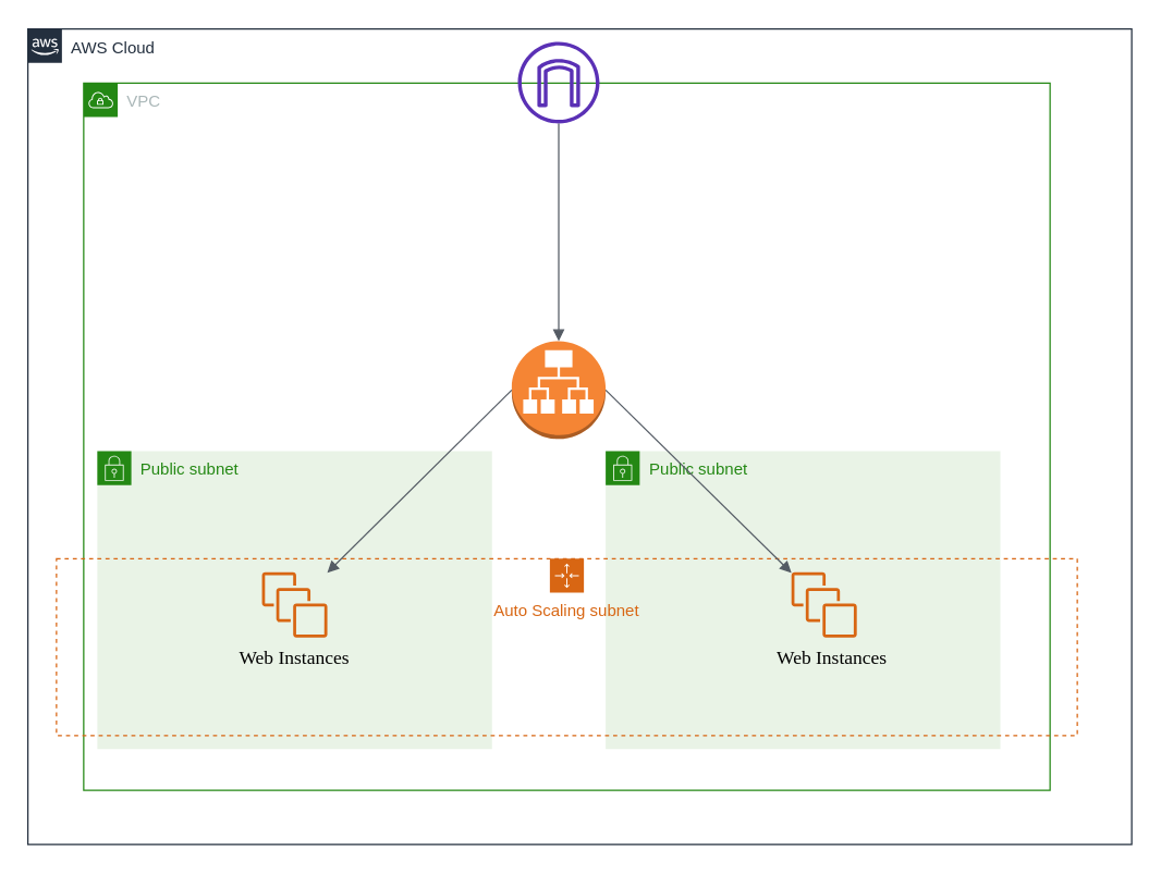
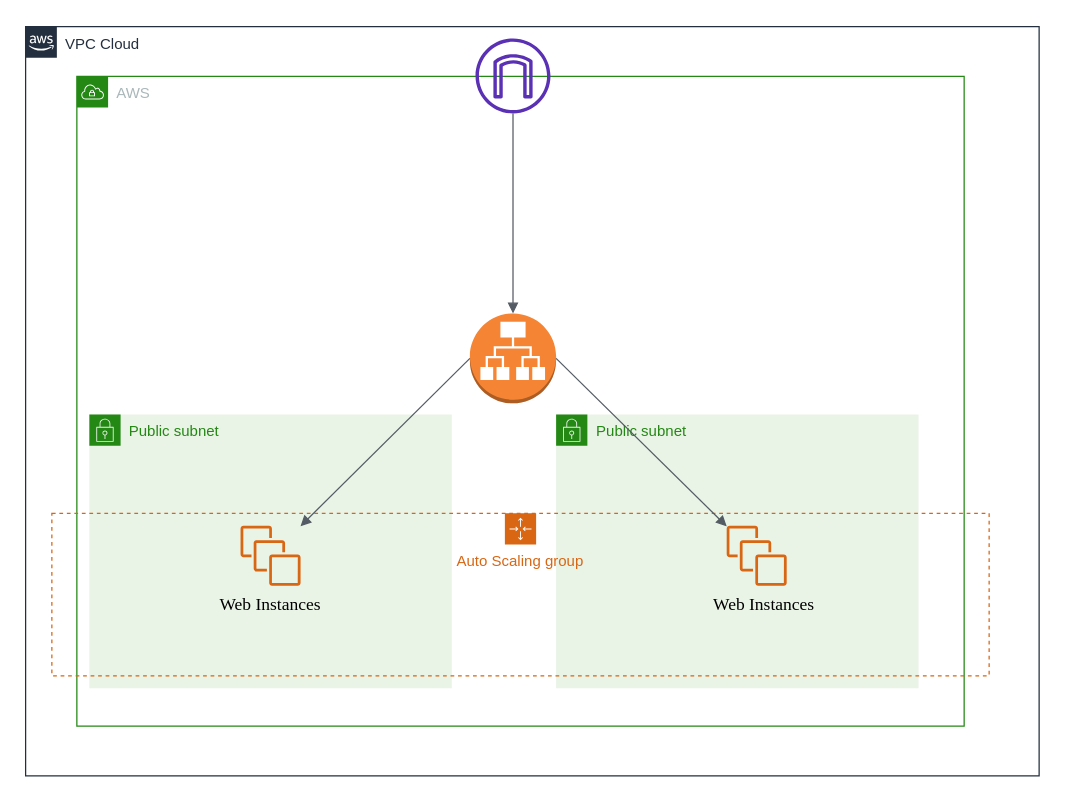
  <mxCell id="0" />
  <mxCell id="1" parent="0" />
  <mxCell id="2" value="Public subnet" style="points=[[0,0],[0.25,0],[0.5,0],[0.75,0],[1,0],[1,0.25],[1,0.5],[1,0.75],[1,1],[0.75,1],[0.5,1],[0.25,1],[0,1],[0,0.75],[0,0.5],[0,0.25]];outlineConnect=0;gradientColor=none;html=1;whiteSpace=wrap;fontSize=12;fontStyle=0;shape=mxgraph.aws4.group;grIcon=mxgraph.aws4.group_security_group;grStroke=0;strokeColor=#248814;fillColor=#E9F3E6;verticalAlign=top;align=left;spacingLeft=30;fontColor=#248814;dashed=0;" vertex="1" parent="1"><mxGeometry x="444.5" y="331" width="290" height="219" as="geometry" /></mxCell>
  <mxCell id="3" value="Public subnet" style="points=[[0,0],[0.25,0],[0.5,0],[0.75,0],[1,0],[1,0.25],[1,0.5],[1,0.75],[1,1],[0.75,1],[0.5,1],[0.25,1],[0,1],[0,0.75],[0,0.5],[0,0.25]];outlineConnect=0;gradientColor=none;html=1;whiteSpace=wrap;fontSize=12;fontStyle=0;shape=mxgraph.aws4.group;grIcon=mxgraph.aws4.group_security_group;grStroke=0;strokeColor=#248814;fillColor=#E9F3E6;verticalAlign=top;align=left;spacingLeft=30;fontColor=#248814;dashed=0;" vertex="1" parent="1"><mxGeometry x="71" y="331" width="290" height="219" as="geometry" /></mxCell>
- <mxCell id="4" value="AWS Cloud" style="points=[[0,0],[0.25,0],[0.5,0],[0.75,0],[1,0],[1,0.25],[1,0.5],[1,0.75],[1,1],[0.75,1],[0.5,1],[0.25,1],[0,1],[0,0.75],[0,0.5],[0,0.25]];outlineConnect=0;gradientColor=none;html=1;whiteSpace=wrap;fontSize=12;fontStyle=0;shape=mxgraph.aws4.group;grIcon=mxgraph.aws4.group_aws_cloud_alt;strokeColor=#232F3E;fillColor=none;verticalAlign=top;align=left;spacingLeft=30;fontColor=#232F3E;dashed=0;labelBackgroundColor=#ffffff;" parent="1" vertex="1"><mxGeometry x="20" y="20.5" width="811" height="599.5" as="geometry" /></mxCell>
- <mxCell id="5" value="VPC" style="points=[[0,0],[0.25,0],[0.5,0],[0.75,0],[1,0],[1,0.25],[1,0.5],[1,0.75],[1,1],[0.75,1],[0.5,1],[0.25,1],[0,1],[0,0.75],[0,0.5],[0,0.25]];outlineConnect=0;gradientColor=none;html=1;whiteSpace=wrap;fontSize=12;fontStyle=0;shape=mxgraph.aws4.group;grIcon=mxgraph.aws4.group_vpc;strokeColor=#248814;fillColor=none;verticalAlign=top;align=left;spacingLeft=30;fontColor=#AAB7B8;dashed=0;" vertex="1" parent="1"><mxGeometry x="61" y="60.25" width="710" height="520" as="geometry" /></mxCell>
+ <mxCell id="4" value="VPC Cloud" style="points=[[0,0],[0.25,0],[0.5,0],[0.75,0],[1,0],[1,0.25],[1,0.5],[1,0.75],[1,1],[0.75,1],[0.5,1],[0.25,1],[0,1],[0,0.75],[0,0.5],[0,0.25]];outlineConnect=0;gradientColor=none;html=1;whiteSpace=wrap;fontSize=12;fontStyle=0;shape=mxgraph.aws4.group;grIcon=mxgraph.aws4.group_aws_cloud_alt;strokeColor=#232F3E;fillColor=none;verticalAlign=top;align=left;spacingLeft=30;fontColor=#232F3E;dashed=0;labelBackgroundColor=#ffffff;" parent="1" vertex="1"><mxGeometry x="20" y="20.5" width="811" height="599.5" as="geometry" /></mxCell>
+ <mxCell id="5" value="AWS" style="points=[[0,0],[0.25,0],[0.5,0],[0.75,0],[1,0],[1,0.25],[1,0.5],[1,0.75],[1,1],[0.75,1],[0.5,1],[0.25,1],[0,1],[0,0.75],[0,0.5],[0,0.25]];outlineConnect=0;gradientColor=none;html=1;whiteSpace=wrap;fontSize=12;fontStyle=0;shape=mxgraph.aws4.group;grIcon=mxgraph.aws4.group_vpc;strokeColor=#248814;fillColor=none;verticalAlign=top;align=left;spacingLeft=30;fontColor=#AAB7B8;dashed=0;" vertex="1" parent="1"><mxGeometry x="61" y="60.25" width="710" height="520" as="geometry" /></mxCell>
  <mxCell id="6" value="" style="outlineConnect=0;fontColor=#232F3E;gradientColor=none;fillColor=#5A30B5;strokeColor=none;dashed=0;verticalLabelPosition=bottom;verticalAlign=top;align=center;html=1;fontSize=12;fontStyle=0;aspect=fixed;pointerEvents=1;shape=mxgraph.aws4.internet_gateway;" vertex="1" parent="1"><mxGeometry x="380" y="30" width="60" height="60" as="geometry" /></mxCell>
  <mxCell id="7" value="" style="outlineConnect=0;dashed=0;verticalLabelPosition=bottom;verticalAlign=top;align=center;html=1;shape=mxgraph.aws3.application_load_balancer;fillColor=#F58534;gradientColor=none;" vertex="1" parent="1"><mxGeometry x="375.5" y="250" width="69" height="72" as="geometry" /></mxCell>
  <mxCell id="8" value="" style="outlineConnect=0;fontColor=#232F3E;gradientColor=none;fillColor=#D86613;strokeColor=none;dashed=0;verticalLabelPosition=bottom;verticalAlign=top;align=center;html=1;fontSize=12;fontStyle=0;aspect=fixed;pointerEvents=1;shape=mxgraph.aws4.instances;" vertex="1" parent="1"><mxGeometry x="581" y="420" width="48" height="48" as="geometry" /></mxCell>
  <mxCell id="9" value="" style="outlineConnect=0;fontColor=#232F3E;gradientColor=none;fillColor=#D86613;strokeColor=none;dashed=0;verticalLabelPosition=bottom;verticalAlign=top;align=center;html=1;fontSize=12;fontStyle=0;aspect=fixed;pointerEvents=1;shape=mxgraph.aws4.instances;" vertex="1" parent="1"><mxGeometry x="192" y="420" width="48" height="48" as="geometry" /></mxCell>
  <mxCell id="10" value="Web Instances" style="text;html=1;strokeColor=none;fillColor=none;align=center;verticalAlign=middle;whiteSpace=wrap;rounded=0;fontFamily=Times New Roman;fontSize=14;" vertex="1" parent="1"><mxGeometry x="126" y="468" width="180" height="32" as="geometry" /></mxCell>
- <mxCell id="11" value="Auto Scaling subnet" style="points=[[0,0],[0.25,0],[0.5,0],[0.75,0],[1,0],[1,0.25],[1,0.5],[1,0.75],[1,1],[0.75,1],[0.5,1],[0.25,1],[0,1],[0,0.75],[0,0.5],[0,0.25]];outlineConnect=0;gradientColor=none;html=1;whiteSpace=wrap;fontSize=12;fontStyle=0;shape=mxgraph.aws4.groupCenter;grIcon=mxgraph.aws4.group_auto_scaling_group;grStroke=1;strokeColor=#D86613;fillColor=none;verticalAlign=top;align=center;fontColor=#D86613;dashed=1;spacingTop=25;" vertex="1" parent="1"><mxGeometry x="41" y="410" width="750" height="130" as="geometry" /></mxCell>
+ <mxCell id="11" value="Auto Scaling group" style="points=[[0,0],[0.25,0],[0.5,0],[0.75,0],[1,0],[1,0.25],[1,0.5],[1,0.75],[1,1],[0.75,1],[0.5,1],[0.25,1],[0,1],[0,0.75],[0,0.5],[0,0.25]];outlineConnect=0;gradientColor=none;html=1;whiteSpace=wrap;fontSize=12;fontStyle=0;shape=mxgraph.aws4.groupCenter;grIcon=mxgraph.aws4.group_auto_scaling_group;grStroke=1;strokeColor=#D86613;fillColor=none;verticalAlign=top;align=center;fontColor=#D86613;dashed=1;spacingTop=25;" vertex="1" parent="1"><mxGeometry x="41" y="410" width="750" height="130" as="geometry" /></mxCell>
  <mxCell id="12" value="Web Instances" style="text;html=1;strokeColor=none;fillColor=none;align=center;verticalAlign=middle;whiteSpace=wrap;rounded=0;fontFamily=Times New Roman;fontSize=14;" vertex="1" parent="1"><mxGeometry x="521" y="468" width="180" height="32" as="geometry" /></mxCell>
  <mxCell id="13" value="" style="html=1;endArrow=none;elbow=vertical;startArrow=block;startFill=1;strokeColor=#545B64;rounded=0;fontFamily=Times New Roman;fontSize=14;entryX=0;entryY=0.5;entryDx=0;entryDy=0;entryPerimeter=0;" edge="1" parent="1" source="9" target="7"><mxGeometry width="100" relative="1" as="geometry"><mxPoint x="251" y="310" as="sourcePoint" /><mxPoint x="351" y="310" as="targetPoint" /></mxGeometry></mxCell>
  <mxCell id="14" value="" style="html=1;endArrow=none;elbow=vertical;startArrow=block;startFill=1;strokeColor=#545B64;rounded=0;fontFamily=Times New Roman;fontSize=14;entryX=1;entryY=0.5;entryDx=0;entryDy=0;entryPerimeter=0;" edge="1" parent="1" source="8" target="7"><mxGeometry width="100" relative="1" as="geometry"><mxPoint x="361" y="250" as="sourcePoint" /><mxPoint x="461" y="250" as="targetPoint" /></mxGeometry></mxCell>
  <mxCell id="15" value="" style="html=1;endArrow=none;elbow=vertical;startArrow=block;startFill=1;strokeColor=#545B64;rounded=0;fontFamily=Times New Roman;fontSize=14;" edge="1" parent="1" source="7" target="6"><mxGeometry width="100" relative="1" as="geometry"><mxPoint x="361" y="250" as="sourcePoint" /><mxPoint x="461" y="250" as="targetPoint" /></mxGeometry></mxCell>
